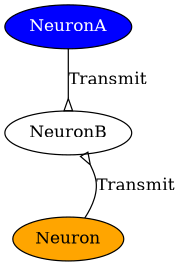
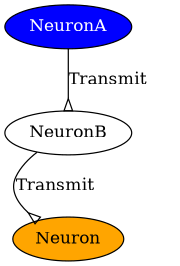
  digraph {
    node [fontcolor=black style=filled]
    edge [arrowhead=invempty]
    n1 [fillcolor=blue fontcolor=white label=NeuronA]
    n2 [fillcolor=white label=NeuronB]
    n3 [fillcolor=orange label=Neuron]
    n1 -> n2 [label=Transmit]
-   n3 -> n2 [label=Transmit]
+   n2 -> n3 [label=Transmit]
  }
